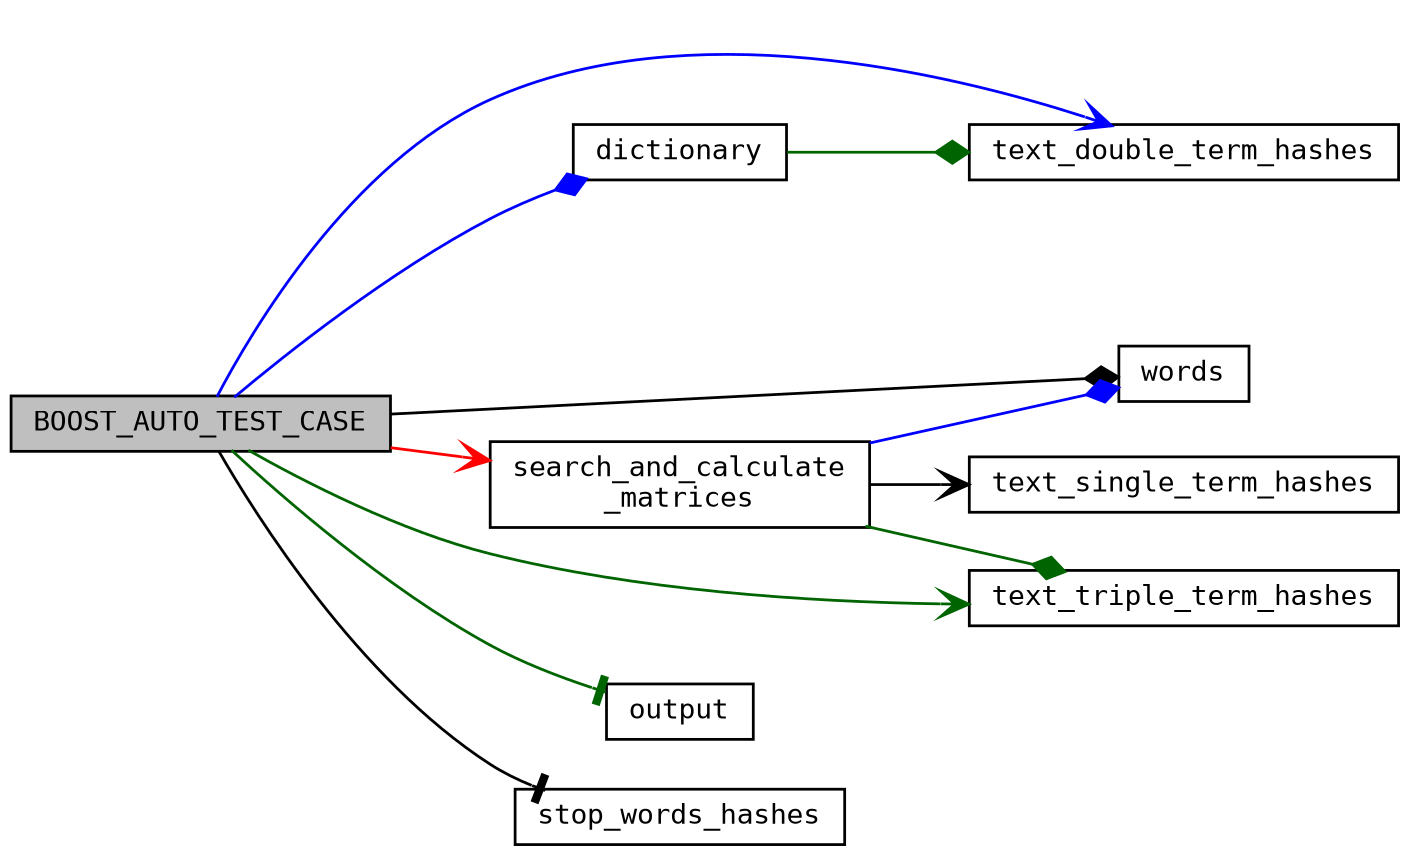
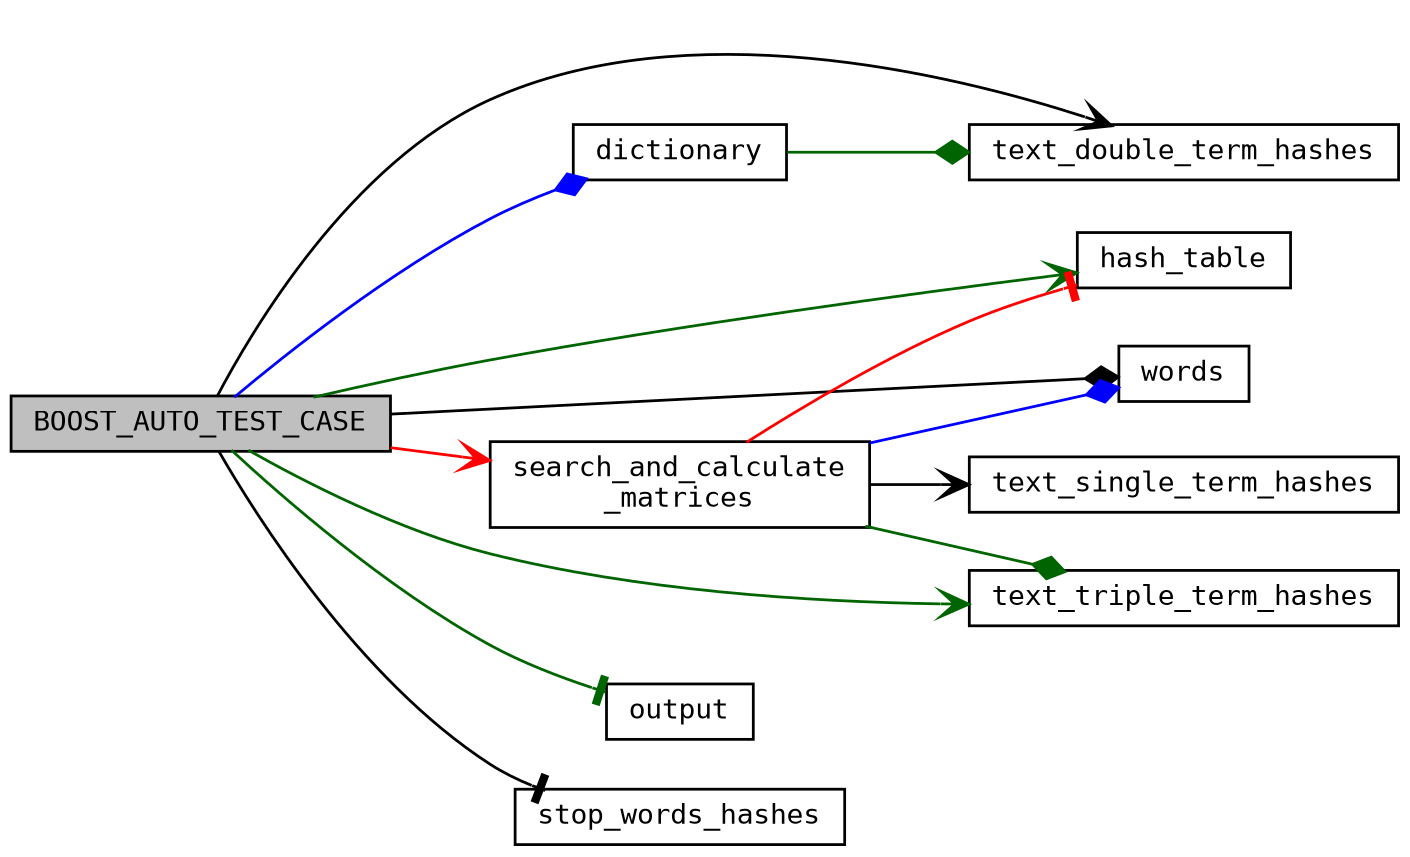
  digraph {
    fontname="DejaVu Sans Mono"
    rankdir=LR
    node [color=black fillcolor=white fontname="DejaVu Sans Mono" fontsize=10 shape=record style=filled]
    edge [arrowhead=diamond color=darkgreen fontname="DejaVu Sans Mono" fontsize=10 labelfontname=Helvetica labelfontsize=10 style=solid]
    n1 [fillcolor=grey75 fontcolor=black height=0.2 label=BOOST_AUTO_TEST_CASE width=0.4]
    n2 [height=0.2 label=dictionary width=0.4]
+   n3 [height=0.2 label=hash_table width=0.4]
    n4 [height=0.2 label=words width=0.4]
    n5 [height=0.2 label=output width=0.4]
    n6 [height=0.2 label="search_and_calculate\l_matrices" width=0.4]
    n7 [height=0.2 label=text_double_term_hashes width=0.4]
    n8 [height=0.2 label=text_triple_term_hashes width=0.4]
    n9 [height=0.2 label=stop_words_hashes width=0.4]
    n10 [height=0.2 label=text_single_term_hashes width=0.4]
    n1 -> n2 [color=blue]
+   n1 -> n3 [arrowhead=vee]
    n1 -> n4 [color=black]
    n1 -> n5 [arrowhead=tee]
    n1 -> n6 [arrowhead=vee color=red]
-   n1 -> n7 [arrowhead=vee color=blue]
+   n1 -> n7 [arrowhead=vee color=black]
    n1 -> n8 [arrowhead=vee]
    n1 -> n9 [arrowhead=tee color=black]
    n2 -> n7
+   n6 -> n3 [arrowhead=tee color=red]
    n6 -> n4 [color=blue]
    n6 -> n8
    n6 -> n10 [arrowhead=vee color=black]
  }
